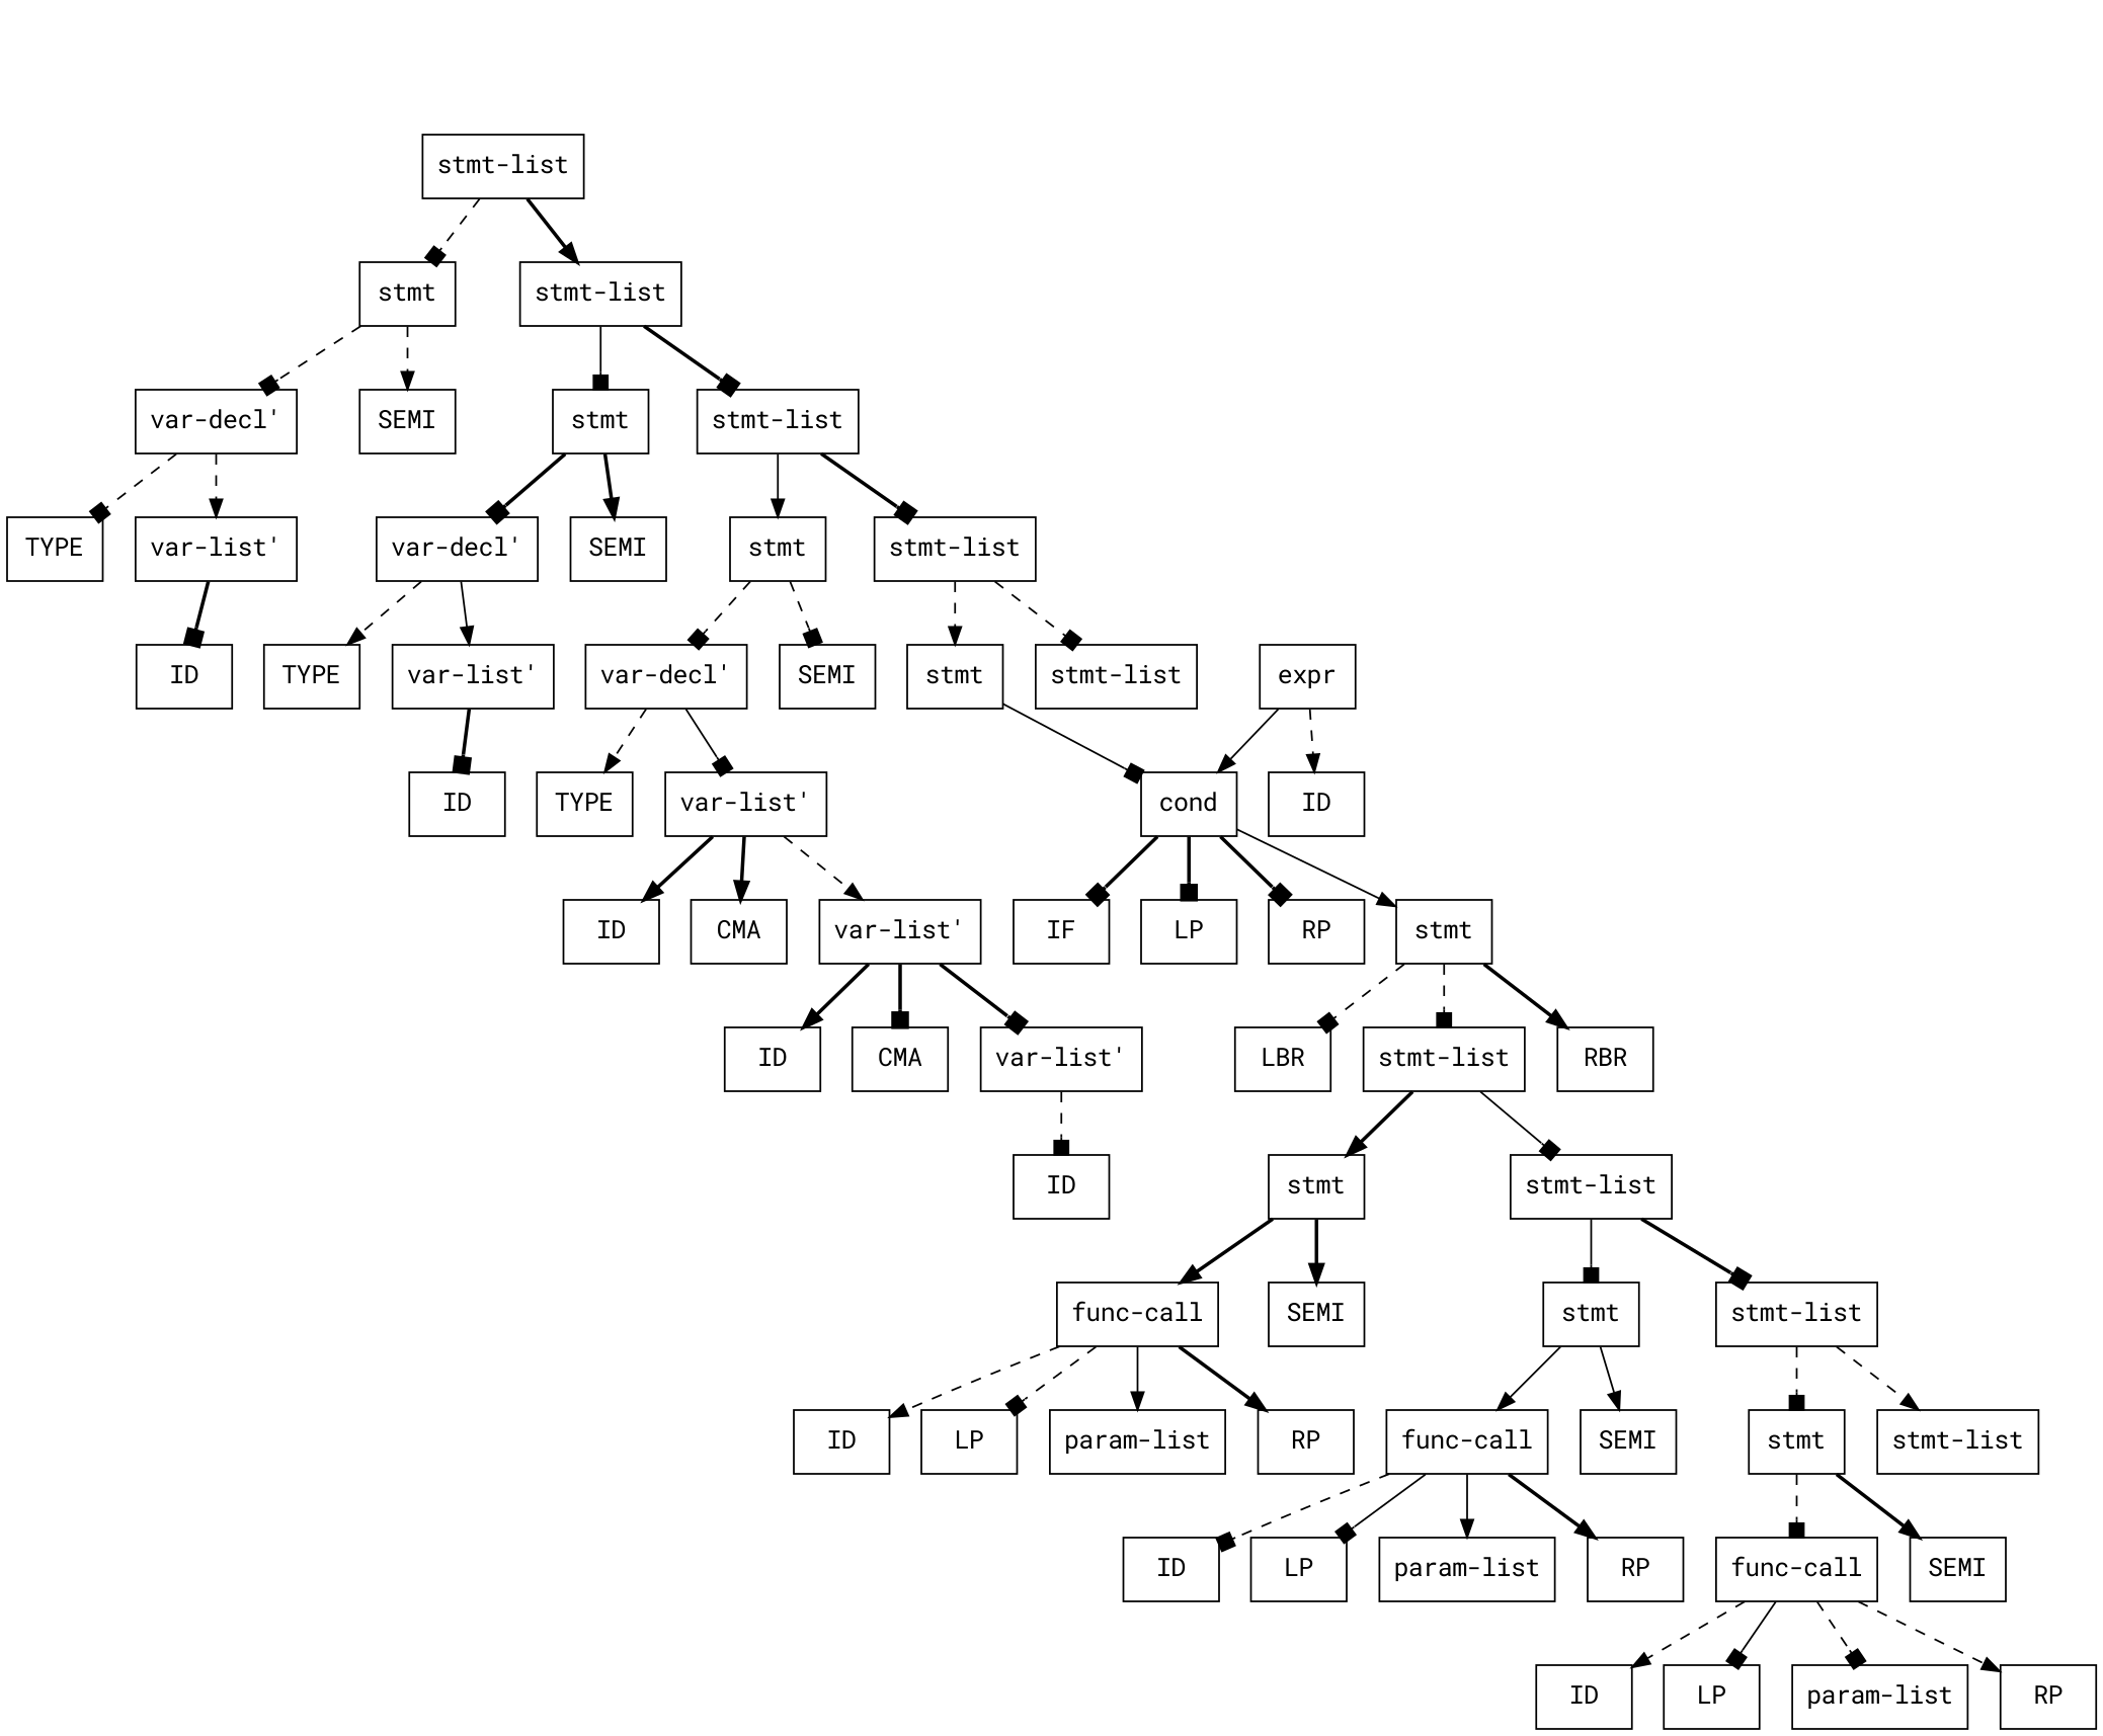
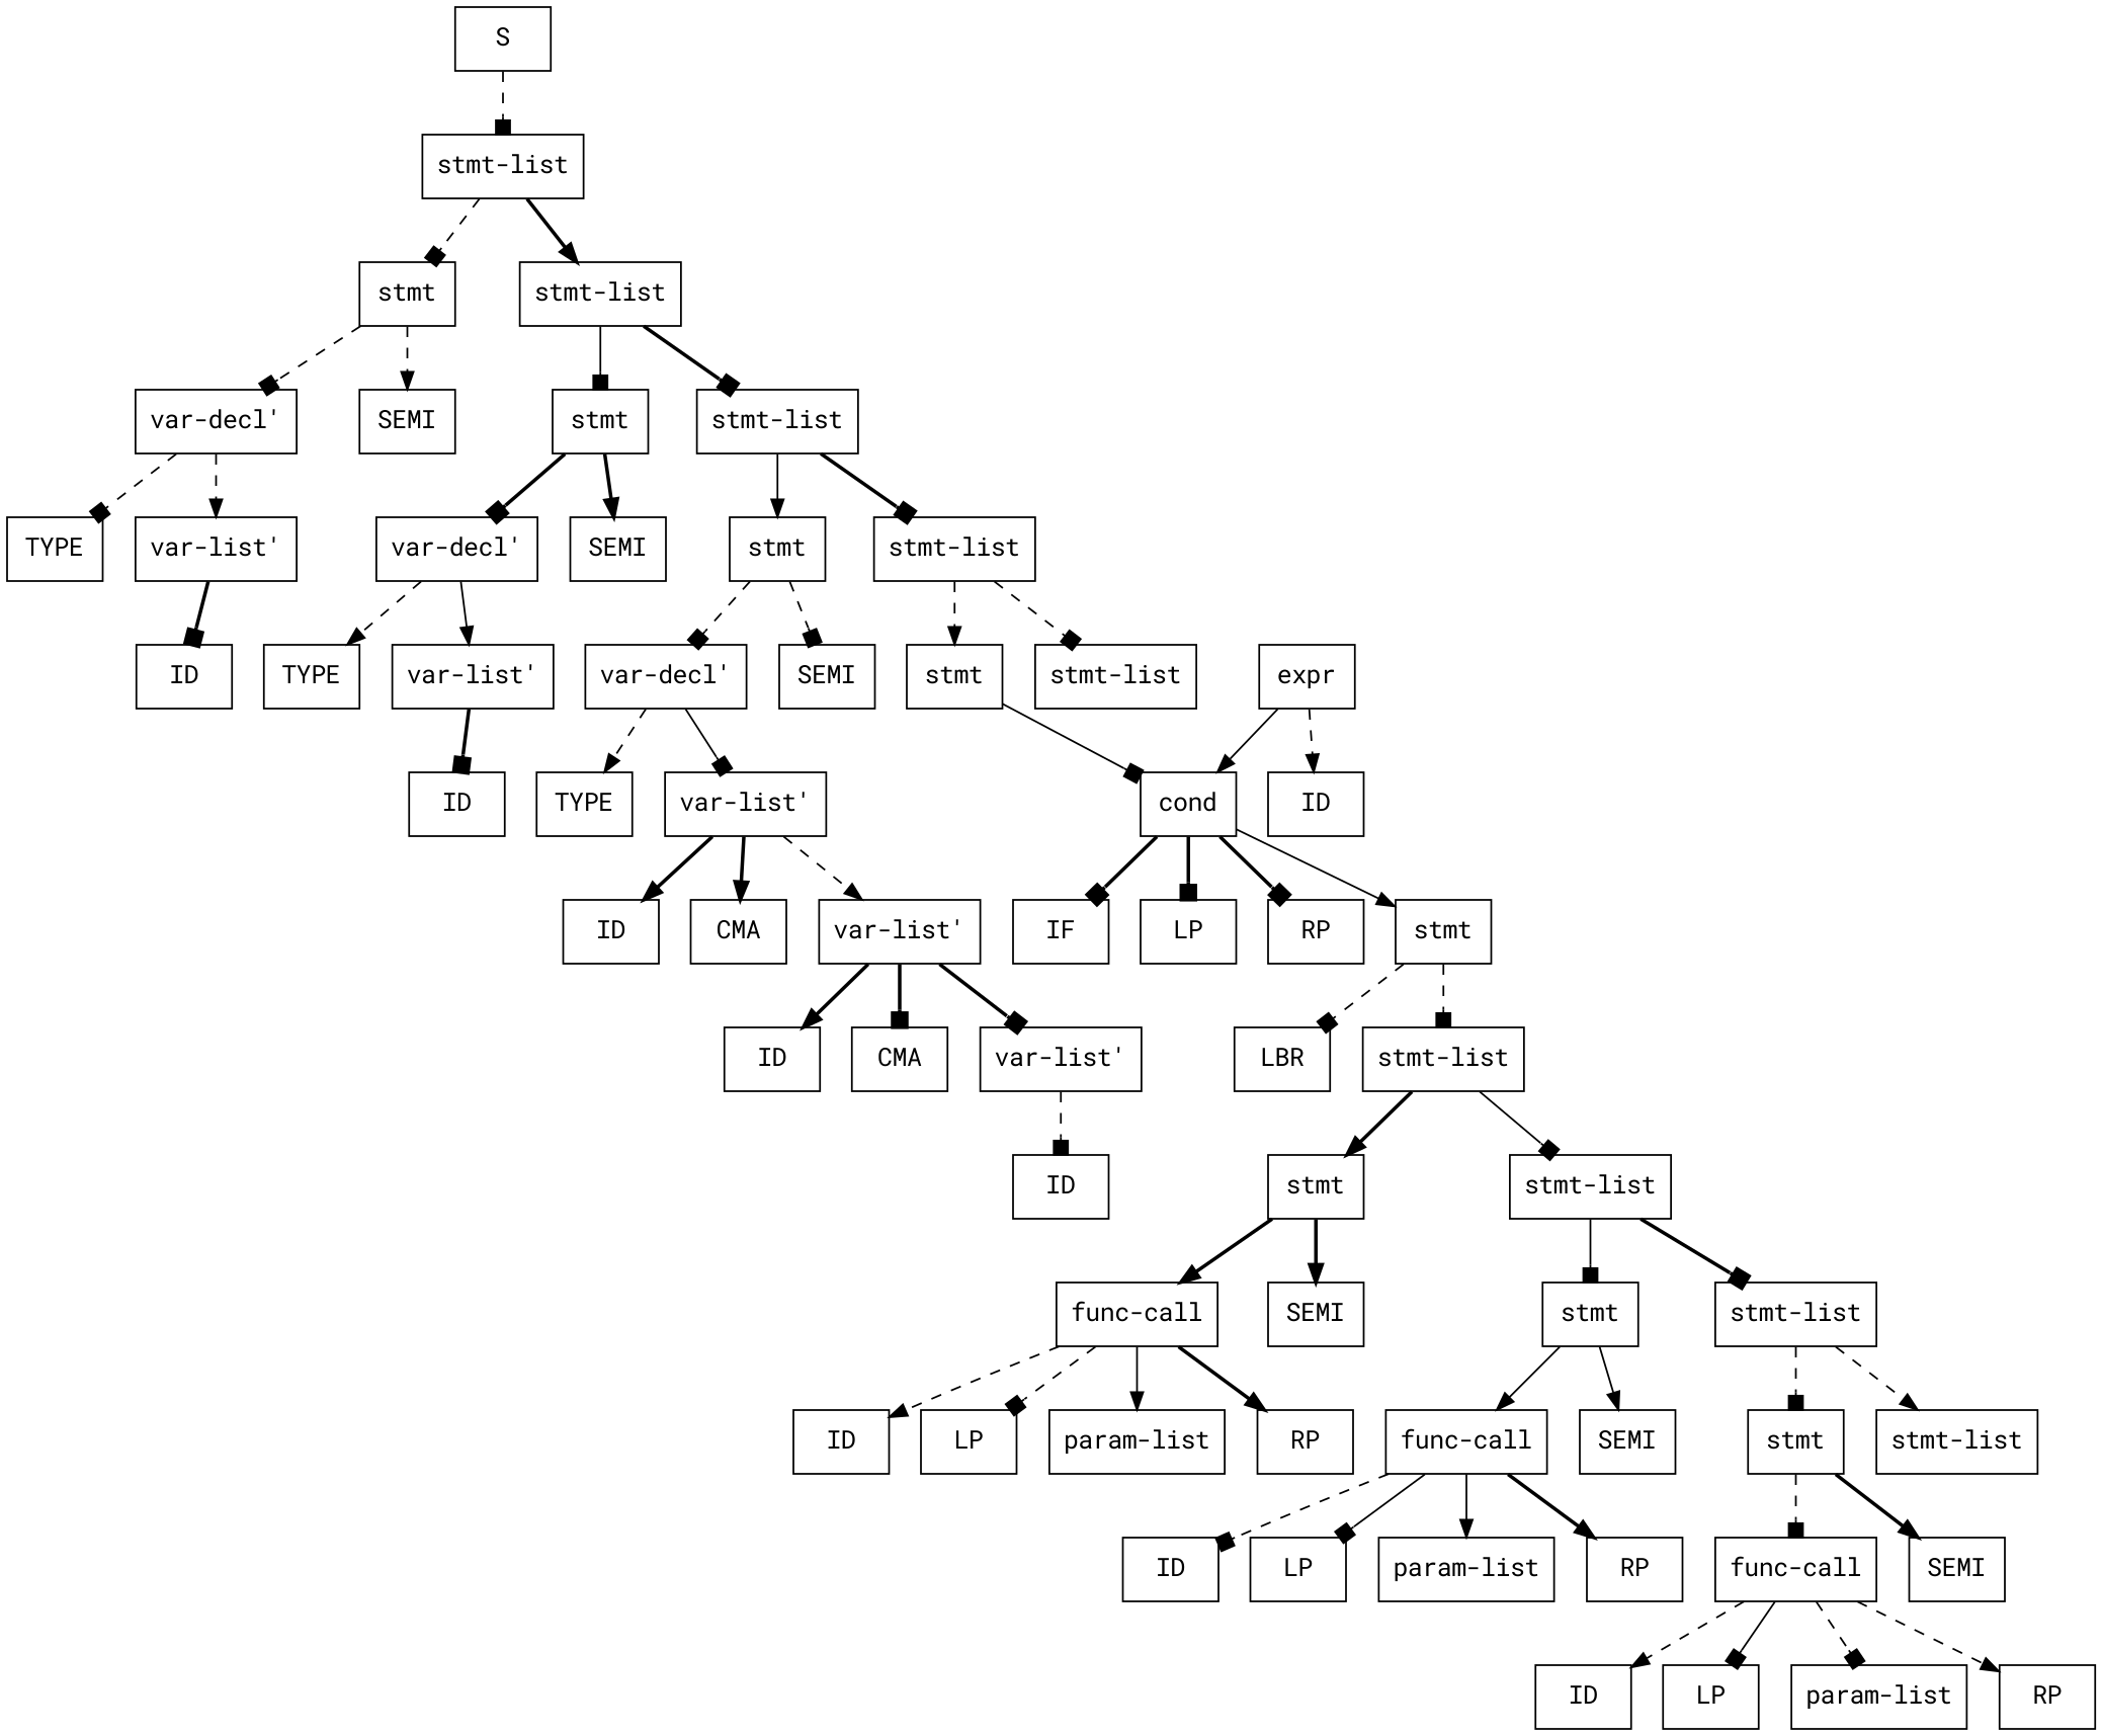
  digraph {
    fontname="Roboto Mono"
    node [fontname="Roboto Mono" shape=box]
    edge [arrowhead=box fontname="Roboto Mono" style=dashed]
+   n1 [label=<S>]
    n2 [label=<stmt-list>]
    n3 [label=<stmt>]
    n4 [label=<stmt-list>]
    n5 [label=<var-decl'>]
    n6 [label=<SEMI>]
    n7 [label=<stmt>]
    n8 [label=<stmt-list>]
    n9 [label=<TYPE>]
    n10 [label=<var-list'>]
    n11 [label=<ID>]
    n12 [label=<var-decl'>]
    n13 [label=<SEMI>]
    n14 [label=<stmt>]
    n15 [label=<stmt-list>]
    n16 [label=<TYPE>]
    n17 [label=<var-list'>]
    n18 [label=<ID>]
    n19 [label=<var-decl'>]
    n20 [label=<SEMI>]
    n21 [label=<stmt>]
    n22 [label=<stmt-list>]
    n23 [label=<TYPE>]
    n24 [label=<var-list'>]
    n25 [label=<ID>]
    n26 [label=<CMA>]
    n27 [label=<var-list'>]
    n28 [label=<ID>]
    n29 [label=<CMA>]
    n30 [label=<var-list'>]
    n31 [label=<ID>]
    n32 [label=<cond>]
    n33 [label=<IF>]
    n34 [label=<LP>]
    n35 [label=<RP>]
    n36 [label=<stmt>]
    n37 [label=<expr>]
    n38 [label=<ID>]
    n39 [label=<LBR>]
    n40 [label=<stmt-list>]
-   n41 [label=<RBR>]
    n42 [label=<stmt>]
    n43 [label=<stmt-list>]
    n44 [label=<func-call>]
    n45 [label=<SEMI>]
    n46 [label=<stmt>]
    n47 [label=<stmt-list>]
    n48 [label=<ID>]
    n49 [label=<LP>]
    n50 [label=<param-list>]
    n51 [label=<RP>]
    n52 [label=<func-call>]
    n53 [label=<SEMI>]
    n54 [label=<stmt>]
    n55 [label=<stmt-list>]
    n56 [label=<ID>]
    n57 [label=<LP>]
    n58 [label=<param-list>]
    n59 [label=<RP>]
    n60 [label=<func-call>]
    n61 [label=<SEMI>]
    n62 [label=<ID>]
    n63 [label=<LP>]
    n64 [label=<param-list>]
    n65 [label=<RP>]
+   n1 -> n2
    n2 -> n3
    n2 -> n4 [arrowhead=normal style=bold]
    n3 -> n5
    n3 -> n6 [arrowhead=normal]
    n4 -> n7 [style=solid]
    n4 -> n8 [style=bold]
    n5 -> n9
    n5 -> n10 [arrowhead=normal]
    n7 -> n12 [style=bold]
    n7 -> n13 [arrowhead=normal style=bold]
    n8 -> n14 [arrowhead=normal style=solid]
    n8 -> n15 [style=bold]
    n10 -> n11 [style=bold]
    n12 -> n16 [arrowhead=normal]
    n12 -> n17 [arrowhead=normal style=solid]
    n14 -> n19
    n14 -> n20
    n15 -> n21 [arrowhead=normal]
    n15 -> n22
    n17 -> n18 [style=bold]
    n19 -> n23 [arrowhead=normal]
    n19 -> n24 [style=solid]
    n21 -> n32 [style=solid]
    n24 -> n25 [arrowhead=normal style=bold]
    n24 -> n26 [arrowhead=normal style=bold]
    n24 -> n27 [arrowhead=normal]
    n27 -> n28 [arrowhead=normal style=bold]
    n27 -> n29 [style=bold]
    n27 -> n30 [style=bold]
    n30 -> n31
    n32 -> n33 [style=bold]
    n32 -> n34 [style=bold]
    n32 -> n35 [style=bold]
    n32 -> n36 [arrowhead=normal style=solid]
    n36 -> n39
    n36 -> n40
-   n36 -> n41 [arrowhead=normal style=bold]
    n37 -> n32 [arrowhead=normal style=solid]
    n37 -> n38 [arrowhead=normal]
    n40 -> n42 [arrowhead=normal style=bold]
    n40 -> n43 [style=solid]
    n42 -> n44 [arrowhead=normal style=bold]
    n42 -> n45 [arrowhead=normal style=bold]
    n43 -> n46 [style=solid]
    n43 -> n47 [style=bold]
    n44 -> n48 [arrowhead=normal]
    n44 -> n49
    n44 -> n50 [arrowhead=normal style=solid]
    n44 -> n51 [arrowhead=normal style=bold]
    n46 -> n52 [arrowhead=normal style=solid]
    n46 -> n53 [arrowhead=normal style=solid]
    n47 -> n54
    n47 -> n55 [arrowhead=normal]
    n52 -> n56
    n52 -> n57 [style=solid]
    n52 -> n58 [arrowhead=normal style=solid]
    n52 -> n59 [arrowhead=normal style=bold]
    n54 -> n60
    n54 -> n61 [arrowhead=normal style=bold]
    n60 -> n62 [arrowhead=normal]
    n60 -> n63 [style=solid]
    n60 -> n64
    n60 -> n65 [arrowhead=normal]
  }
